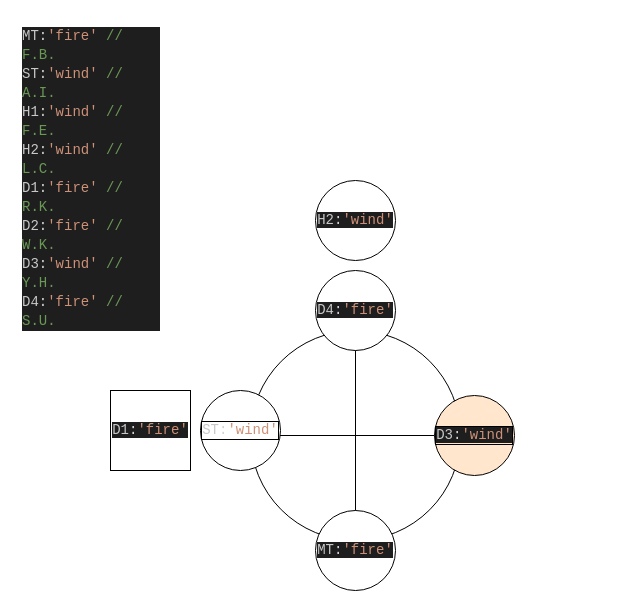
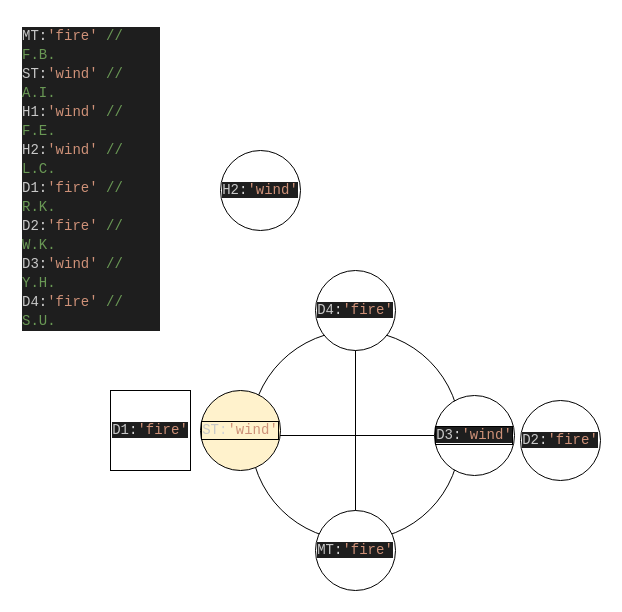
  <mxCell id="0" />
  <mxCell id="1" parent="0" />
  <mxCell id="2" value="" style="shape=orEllipse;perimeter=ellipsePerimeter;whiteSpace=wrap;html=1;backgroundOutline=1;labelBackgroundColor=none;labelBorderColor=default;" parent="1" vertex="1"><mxGeometry x="250" y="330" width="210" height="210" as="geometry" /></mxCell>
  <mxCell id="3" value="&lt;div style=&quot;color: rgb(212, 212, 212); background-color: rgb(30, 30, 30); font-family: Consolas, &amp;quot;Courier New&amp;quot;, monospace; font-weight: normal; font-size: 14px; line-height: 19px;&quot;&gt;&lt;div&gt;&lt;span style=&quot;color: #c8c8c8;&quot;&gt;MT&lt;/span&gt;&lt;span style=&quot;color: #d4d4d4;&quot;&gt;:&lt;/span&gt;&lt;span style=&quot;color: #ce9178;&quot;&gt;'fire'&lt;/span&gt;&lt;span style=&quot;color: #d4d4d4;&quot;&gt; &lt;/span&gt;&lt;span style=&quot;color: #6a9955;&quot;&gt;// F.B.&lt;/span&gt;&lt;/div&gt;&lt;div&gt;&lt;span style=&quot;color: #c8c8c8;&quot;&gt;ST&lt;/span&gt;&lt;span style=&quot;color: #d4d4d4;&quot;&gt;:&lt;/span&gt;&lt;span style=&quot;color: #ce9178;&quot;&gt;'wind'&lt;/span&gt;&lt;span style=&quot;color: #d4d4d4;&quot;&gt; &lt;/span&gt;&lt;span style=&quot;color: #6a9955;&quot;&gt;// A.I.&lt;/span&gt;&lt;/div&gt;&lt;div&gt;&lt;span style=&quot;color: #c8c8c8;&quot;&gt;H1&lt;/span&gt;&lt;span style=&quot;color: #d4d4d4;&quot;&gt;:&lt;/span&gt;&lt;span style=&quot;color: #ce9178;&quot;&gt;'wind'&lt;/span&gt;&lt;span style=&quot;color: #d4d4d4;&quot;&gt; &lt;/span&gt;&lt;span style=&quot;color: #6a9955;&quot;&gt;// F.E.&lt;/span&gt;&lt;/div&gt;&lt;div&gt;&lt;span style=&quot;color: #c8c8c8;&quot;&gt;H2&lt;/span&gt;&lt;span style=&quot;color: #d4d4d4;&quot;&gt;:&lt;/span&gt;&lt;span style=&quot;color: #ce9178;&quot;&gt;'wind'&lt;/span&gt;&lt;span style=&quot;color: #d4d4d4;&quot;&gt; &lt;/span&gt;&lt;span style=&quot;color: #6a9955;&quot;&gt;// L.C.&lt;/span&gt;&lt;/div&gt;&lt;div&gt;&lt;span style=&quot;color: #c8c8c8;&quot;&gt;D1&lt;/span&gt;&lt;span style=&quot;color: #d4d4d4;&quot;&gt;:&lt;/span&gt;&lt;span style=&quot;color: #ce9178;&quot;&gt;'fire'&lt;/span&gt;&lt;span style=&quot;color: #d4d4d4;&quot;&gt; &lt;/span&gt;&lt;span style=&quot;color: #6a9955;&quot;&gt;// R.K.&lt;/span&gt;&lt;/div&gt;&lt;div&gt;&lt;span style=&quot;color: #c8c8c8;&quot;&gt;D2&lt;/span&gt;&lt;span style=&quot;color: #d4d4d4;&quot;&gt;:&lt;/span&gt;&lt;span style=&quot;color: #ce9178;&quot;&gt;'fire'&lt;/span&gt;&lt;span style=&quot;color: #d4d4d4;&quot;&gt; &lt;/span&gt;&lt;span style=&quot;color: #6a9955;&quot;&gt;// W.K.&lt;/span&gt;&lt;/div&gt;&lt;div&gt;&lt;span style=&quot;color: #c8c8c8;&quot;&gt;D3&lt;/span&gt;&lt;span style=&quot;color: #d4d4d4;&quot;&gt;:&lt;/span&gt;&lt;span style=&quot;color: #ce9178;&quot;&gt;'wind'&lt;/span&gt;&lt;span style=&quot;color: #d4d4d4;&quot;&gt; &lt;/span&gt;&lt;span style=&quot;color: #6a9955;&quot;&gt;// Y.H.&lt;/span&gt;&lt;/div&gt;&lt;div&gt;&lt;span style=&quot;color: #c8c8c8;&quot;&gt;D4&lt;/span&gt;&lt;span style=&quot;color: #d4d4d4;&quot;&gt;:&lt;/span&gt;&lt;span style=&quot;color: #ce9178;&quot;&gt;'fire'&lt;/span&gt;&lt;span style=&quot;color: #d4d4d4;&quot;&gt; &lt;/span&gt;&lt;span style=&quot;color: #6a9955;&quot;&gt;// S.U.&lt;/span&gt;&lt;/div&gt;&lt;/div&gt;" style="text;whiteSpace=wrap;html=1;" parent="1" vertex="1"><mxGeometry y="20" width="140" height="160" as="geometry" x="20" /></mxCell>
  <mxCell id="4" value="&lt;span style=&quot;font-family: Consolas, &amp;quot;Courier New&amp;quot;, monospace; font-size: 14px; text-align: left; background-color: rgb(30, 30, 30); color: rgb(200, 200, 200);&quot;&gt;MT&lt;/span&gt;&lt;span style=&quot;color: rgb(212, 212, 212); font-family: Consolas, &amp;quot;Courier New&amp;quot;, monospace; font-size: 14px; text-align: left; background-color: rgb(30, 30, 30);&quot;&gt;:&lt;/span&gt;&lt;span style=&quot;font-family: Consolas, &amp;quot;Courier New&amp;quot;, monospace; font-size: 14px; text-align: left; background-color: rgb(30, 30, 30); color: rgb(206, 145, 120);&quot;&gt;'fire'&lt;/span&gt;" style="ellipse;whiteSpace=wrap;html=1;aspect=fixed;" parent="1" vertex="1"><mxGeometry x="315" y="510" width="80" height="80" as="geometry" /></mxCell>
- <mxCell id="5" value="&lt;span style=&quot;font-family: Consolas, &amp;quot;Courier New&amp;quot;, monospace; font-size: 14px; text-align: left; color: rgb(200, 200, 200);&quot;&gt;ST&lt;/span&gt;&lt;span style=&quot;color: rgb(212, 212, 212); font-family: Consolas, &amp;quot;Courier New&amp;quot;, monospace; font-size: 14px; text-align: left;&quot;&gt;:&lt;/span&gt;&lt;span style=&quot;font-family: Consolas, &amp;quot;Courier New&amp;quot;, monospace; font-size: 14px; text-align: left; color: rgb(206, 145, 120);&quot;&gt;'wind'&lt;/span&gt;" style="ellipse;whiteSpace=wrap;html=1;aspect=fixed;fontStyle=0;labelBackgroundColor=none;labelBorderColor=default;" parent="1" vertex="1"><mxGeometry x="200" y="390" width="80" height="80" as="geometry" /></mxCell>
+ <mxCell id="5" value="&lt;span style=&quot;font-family: Consolas, &amp;quot;Courier New&amp;quot;, monospace; font-size: 14px; text-align: left; color: rgb(200, 200, 200);&quot;&gt;ST&lt;/span&gt;&lt;span style=&quot;color: rgb(212, 212, 212); font-family: Consolas, &amp;quot;Courier New&amp;quot;, monospace; font-size: 14px; text-align: left;&quot;&gt;:&lt;/span&gt;&lt;span style=&quot;font-family: Consolas, &amp;quot;Courier New&amp;quot;, monospace; font-size: 14px; text-align: left; color: rgb(206, 145, 120);&quot;&gt;'wind'&lt;/span&gt;" style="ellipse;whiteSpace=wrap;html=1;aspect=fixed;fontStyle=0;labelBackgroundColor=none;labelBorderColor=default;fillColor=#fff2cc;" parent="1" vertex="1"><mxGeometry x="200" y="390" width="80" height="80" as="geometry" /></mxCell>
  <mxCell id="6" value="&lt;span style=&quot;font-family: Consolas, &amp;quot;Courier New&amp;quot;, monospace; font-size: 14px; text-align: left; background-color: rgb(30, 30, 30); color: rgb(200, 200, 200);&quot;&gt;D4&lt;/span&gt;&lt;span style=&quot;color: rgb(212, 212, 212); font-family: Consolas, &amp;quot;Courier New&amp;quot;, monospace; font-size: 14px; text-align: left; background-color: rgb(30, 30, 30);&quot;&gt;:&lt;/span&gt;&lt;span style=&quot;font-family: Consolas, &amp;quot;Courier New&amp;quot;, monospace; font-size: 14px; text-align: left; background-color: rgb(30, 30, 30); color: rgb(206, 145, 120);&quot;&gt;'fire'&lt;/span&gt;" style="ellipse;whiteSpace=wrap;html=1;aspect=fixed;" parent="1" vertex="1"><mxGeometry x="315" y="270" width="80" height="80" as="geometry" /></mxCell>
- <mxCell id="7" value="&lt;span style=&quot;font-family: Consolas, &amp;quot;Courier New&amp;quot;, monospace; font-size: 14px; text-align: left; background-color: rgb(30, 30, 30); color: rgb(200, 200, 200);&quot;&gt;D3&lt;/span&gt;&lt;span style=&quot;color: rgb(212, 212, 212); font-family: Consolas, &amp;quot;Courier New&amp;quot;, monospace; font-size: 14px; text-align: left; background-color: rgb(30, 30, 30);&quot;&gt;:&lt;/span&gt;&lt;span style=&quot;font-family: Consolas, &amp;quot;Courier New&amp;quot;, monospace; font-size: 14px; text-align: left; background-color: rgb(30, 30, 30); color: rgb(206, 145, 120);&quot;&gt;'wind'&lt;/span&gt;" style="ellipse;whiteSpace=wrap;html=1;aspect=fixed;labelBorderColor=default;fillColor=#ffe6cc;" parent="1" vertex="1"><mxGeometry x="434" y="395" width="80" height="80" as="geometry" /></mxCell>
+ <mxCell id="7" value="&lt;span style=&quot;font-family: Consolas, &amp;quot;Courier New&amp;quot;, monospace; font-size: 14px; text-align: left; background-color: rgb(30, 30, 30); color: rgb(200, 200, 200);&quot;&gt;D3&lt;/span&gt;&lt;span style=&quot;color: rgb(212, 212, 212); font-family: Consolas, &amp;quot;Courier New&amp;quot;, monospace; font-size: 14px; text-align: left; background-color: rgb(30, 30, 30);&quot;&gt;:&lt;/span&gt;&lt;span style=&quot;font-family: Consolas, &amp;quot;Courier New&amp;quot;, monospace; font-size: 14px; text-align: left; background-color: rgb(30, 30, 30); color: rgb(206, 145, 120);&quot;&gt;'wind'&lt;/span&gt;" style="ellipse;whiteSpace=wrap;html=1;aspect=fixed;labelBorderColor=default;" parent="1" vertex="1"><mxGeometry x="434" y="395" width="80" height="80" as="geometry" /></mxCell>
+ <mxCell id="8" value="&lt;span style=&quot;font-family: Consolas, &amp;quot;Courier New&amp;quot;, monospace; font-size: 14px; text-align: left; background-color: rgb(30, 30, 30); color: rgb(200, 200, 200);&quot;&gt;D2&lt;/span&gt;&lt;span style=&quot;color: rgb(212, 212, 212); font-family: Consolas, &amp;quot;Courier New&amp;quot;, monospace; font-size: 14px; text-align: left; background-color: rgb(30, 30, 30);&quot;&gt;:&lt;/span&gt;&lt;span style=&quot;font-family: Consolas, &amp;quot;Courier New&amp;quot;, monospace; font-size: 14px; text-align: left; background-color: rgb(30, 30, 30); color: rgb(206, 145, 120);&quot;&gt;'fire'&lt;/span&gt;" style="ellipse;whiteSpace=wrap;html=1;aspect=fixed;" parent="1" vertex="1"><mxGeometry x="520" y="400" width="80" height="80" as="geometry" /></mxCell>
  <mxCell id="9" value="&lt;span style=&quot;font-family: Consolas, &amp;quot;Courier New&amp;quot;, monospace; font-size: 14px; text-align: left; background-color: rgb(30, 30, 30); color: rgb(200, 200, 200);&quot;&gt;D1&lt;/span&gt;&lt;span style=&quot;color: rgb(212, 212, 212); font-family: Consolas, &amp;quot;Courier New&amp;quot;, monospace; font-size: 14px; text-align: left; background-color: rgb(30, 30, 30);&quot;&gt;:&lt;/span&gt;&lt;span style=&quot;font-family: Consolas, &amp;quot;Courier New&amp;quot;, monospace; font-size: 14px; text-align: left; background-color: rgb(30, 30, 30); color: rgb(206, 145, 120);&quot;&gt;'fire'&lt;/span&gt;" style="whiteSpace=wrap;html=1;aspect=fixed;rounded=0;" parent="1" vertex="1"><mxGeometry x="110" y="390" width="80" height="80" as="geometry" /></mxCell>
- <mxCell id="10" value="&lt;span style=&quot;font-family: Consolas, &amp;quot;Courier New&amp;quot;, monospace; font-size: 14px; text-align: left; background-color: rgb(30, 30, 30); color: rgb(200, 200, 200);&quot;&gt;H2&lt;/span&gt;&lt;span style=&quot;color: rgb(212, 212, 212); font-family: Consolas, &amp;quot;Courier New&amp;quot;, monospace; font-size: 14px; text-align: left; background-color: rgb(30, 30, 30);&quot;&gt;:&lt;/span&gt;&lt;span style=&quot;font-family: Consolas, &amp;quot;Courier New&amp;quot;, monospace; font-size: 14px; text-align: left; background-color: rgb(30, 30, 30); color: rgb(206, 145, 120);&quot;&gt;'wind'&lt;/span&gt;" style="ellipse;whiteSpace=wrap;html=1;aspect=fixed;" parent="1" vertex="1"><mxGeometry x="315" y="180" width="80" height="80" as="geometry" /></mxCell>
+ <mxCell id="10" value="&lt;span style=&quot;font-family: Consolas, &amp;quot;Courier New&amp;quot;, monospace; font-size: 14px; text-align: left; background-color: rgb(30, 30, 30); color: rgb(200, 200, 200);&quot;&gt;H2&lt;/span&gt;&lt;span style=&quot;color: rgb(212, 212, 212); font-family: Consolas, &amp;quot;Courier New&amp;quot;, monospace; font-size: 14px; text-align: left; background-color: rgb(30, 30, 30);&quot;&gt;:&lt;/span&gt;&lt;span style=&quot;font-family: Consolas, &amp;quot;Courier New&amp;quot;, monospace; font-size: 14px; text-align: left; background-color: rgb(30, 30, 30); color: rgb(206, 145, 120);&quot;&gt;'wind'&lt;/span&gt;" style="ellipse;whiteSpace=wrap;html=1;aspect=fixed;" parent="1" vertex="1"><mxGeometry x="220" y="150" width="80" height="80" as="geometry" /></mxCell>
